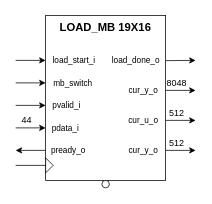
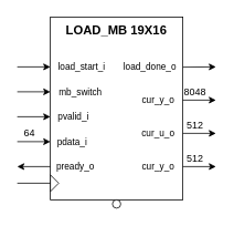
  <mxCell id="0" />
  <mxCell id="1" parent="0" />
  <mxCell id="2" value="" style="rounded=0;whiteSpace=wrap;html=1;" vertex="1" parent="1"><mxGeometry x="60" y="20" width="160" height="220" as="geometry" /></mxCell>
  <mxCell id="3" value="&amp;nbsp; &amp;nbsp; &amp;nbsp;pvalid_i" style="endArrow=classic;html=1;rounded=0;labelBackgroundColor=none;" edge="1" parent="1"><mxGeometry x="1" y="20" width="50" height="50" relative="1" as="geometry"><mxPoint x="20" y="140" as="sourcePoint" /><mxPoint x="60" y="140" as="targetPoint" /><mxPoint x="20" y="20" as="offset" /></mxGeometry></mxCell>
  <mxCell id="4" value="&amp;nbsp; &amp;nbsp; pdata_i" style="endArrow=classic;html=1;rounded=0;labelBackgroundColor=none;" edge="1" parent="1"><mxGeometry x="1" y="20" width="50" height="50" relative="1" as="geometry"><mxPoint x="20" y="170" as="sourcePoint" /><mxPoint x="60" y="170" as="targetPoint" /><mxPoint x="20" y="20" as="offset" /></mxGeometry></mxCell>
  <mxCell id="5" value="pready_o" style="endArrow=classic;html=1;rounded=0;exitX=-0.006;exitY=0.875;exitDx=0;exitDy=0;exitPerimeter=0;" edge="1" parent="1"><mxGeometry x="-1" y="-30" width="50" height="50" relative="1" as="geometry"><mxPoint x="60" y="200" as="sourcePoint" /><mxPoint x="20" y="200" as="targetPoint" /><mxPoint x="30" y="30" as="offset" /></mxGeometry></mxCell>
  <mxCell id="6" value="&amp;nbsp; &amp;nbsp; &amp;nbsp;load_start_i" style="endArrow=classic;html=1;rounded=0;labelBackgroundColor=none;" edge="1" parent="1"><mxGeometry x="1" y="30" width="50" height="50" relative="1" as="geometry"><mxPoint x="20" y="80" as="sourcePoint" /><mxPoint x="60" y="80" as="targetPoint" /><mxPoint x="30" y="30" as="offset" /></mxGeometry></mxCell>
  <mxCell id="7" value="load_done_o" style="endArrow=classic;html=1;rounded=0;exitX=1.001;exitY=0.113;exitDx=0;exitDy=0;exitPerimeter=0;" edge="1" parent="1"><mxGeometry x="-1" y="40" width="50" height="50" relative="1" as="geometry"><mxPoint x="220.16" y="80.34" as="sourcePoint" /><mxPoint x="260" y="80" as="targetPoint" /><mxPoint x="-40" y="40" as="offset" /></mxGeometry></mxCell>
  <mxCell id="8" value="" style="ellipse;whiteSpace=wrap;html=1;aspect=fixed;" vertex="1" parent="1"><mxGeometry x="135" y="240" width="10" height="10" as="geometry" /></mxCell>
  <mxCell id="9" value="" style="triangle;whiteSpace=wrap;html=1;" vertex="1" parent="1"><mxGeometry x="60" y="210" width="10" height="20" as="geometry" /></mxCell>
  <mxCell id="10" value="cur_y_o" style="endArrow=classic;html=1;rounded=0;exitX=1;exitY=0.25;exitDx=0;exitDy=0;" edge="1" parent="1"><mxGeometry x="-1" y="-30" width="50" height="50" relative="1" as="geometry"><mxPoint x="220" y="120" as="sourcePoint" /><mxPoint x="260" y="120" as="targetPoint" /><mxPoint x="-30" y="-30" as="offset" /></mxGeometry></mxCell>
  <mxCell id="11" value="cur_u_o" style="endArrow=classic;html=1;rounded=0;exitX=1;exitY=0.25;exitDx=0;exitDy=0;" edge="1" parent="1"><mxGeometry x="-1" y="-30" width="50" height="50" relative="1" as="geometry"><mxPoint x="220" y="160" as="sourcePoint" /><mxPoint x="260" y="160" as="targetPoint" /><mxPoint x="-30" y="-30" as="offset" /></mxGeometry></mxCell>
  <mxCell id="12" value="cur_y_o" style="endArrow=classic;html=1;rounded=0;exitX=1;exitY=0.25;exitDx=0;exitDy=0;" edge="1" parent="1"><mxGeometry x="-1" y="-30" width="50" height="50" relative="1" as="geometry"><mxPoint x="220" y="200" as="sourcePoint" /><mxPoint x="260" y="200" as="targetPoint" /><mxPoint x="-30" y="-30" as="offset" /></mxGeometry></mxCell>
  <mxCell id="13" value="&amp;nbsp; &amp;nbsp; mb_switch" style="endArrow=classic;html=1;rounded=0;labelBackgroundColor=none;" edge="1" parent="1"><mxGeometry x="1" y="30" width="50" height="50" relative="1" as="geometry"><mxPoint x="20" y="110" as="sourcePoint" /><mxPoint x="60" y="110" as="targetPoint" /><mxPoint x="30" y="30" as="offset" /></mxGeometry></mxCell>
- <mxCell id="14" value="44" style="text;html=1;align=center;verticalAlign=middle;whiteSpace=wrap;rounded=0;" vertex="1" parent="1"><mxGeometry x="20" y="150" width="30" height="20" as="geometry" /></mxCell>
+ <mxCell id="14" value="64" style="text;html=1;align=center;verticalAlign=middle;whiteSpace=wrap;rounded=0;" vertex="1" parent="1"><mxGeometry x="20" y="150" width="30" height="20" as="geometry" /></mxCell>
  <mxCell id="15" value="8048" style="text;html=1;align=center;verticalAlign=middle;whiteSpace=wrap;rounded=0;" vertex="1" parent="1"><mxGeometry x="220" y="100" width="30" height="20" as="geometry" /></mxCell>
  <mxCell id="16" value="512" style="text;html=1;align=center;verticalAlign=middle;whiteSpace=wrap;rounded=0;" vertex="1" parent="1"><mxGeometry x="220" y="140" width="30" height="20" as="geometry" /></mxCell>
  <mxCell id="17" value="512" style="text;html=1;align=center;verticalAlign=middle;whiteSpace=wrap;rounded=0;" vertex="1" parent="1"><mxGeometry x="220" y="180" width="30" height="20" as="geometry" /></mxCell>
  <mxCell id="18" value="&lt;b&gt;&lt;font style=&quot;font-size: 15px;&quot;&gt;LOAD_MB 19X16&lt;/font&gt;&lt;/b&gt;" style="text;html=1;align=center;verticalAlign=middle;whiteSpace=wrap;rounded=0;" vertex="1" parent="1"><mxGeometry x="60" y="20" width="160" height="30" as="geometry" /></mxCell>
  <mxCell id="19" value="" style="endArrow=none;html=1;rounded=0;entryX=0;entryY=0.5;entryDx=0;entryDy=0;" edge="1" parent="1" target="9"><mxGeometry width="50" height="50" relative="1" as="geometry"><mxPoint x="20" y="220" as="sourcePoint" /><mxPoint x="120" y="150" as="targetPoint" /></mxGeometry></mxCell>
